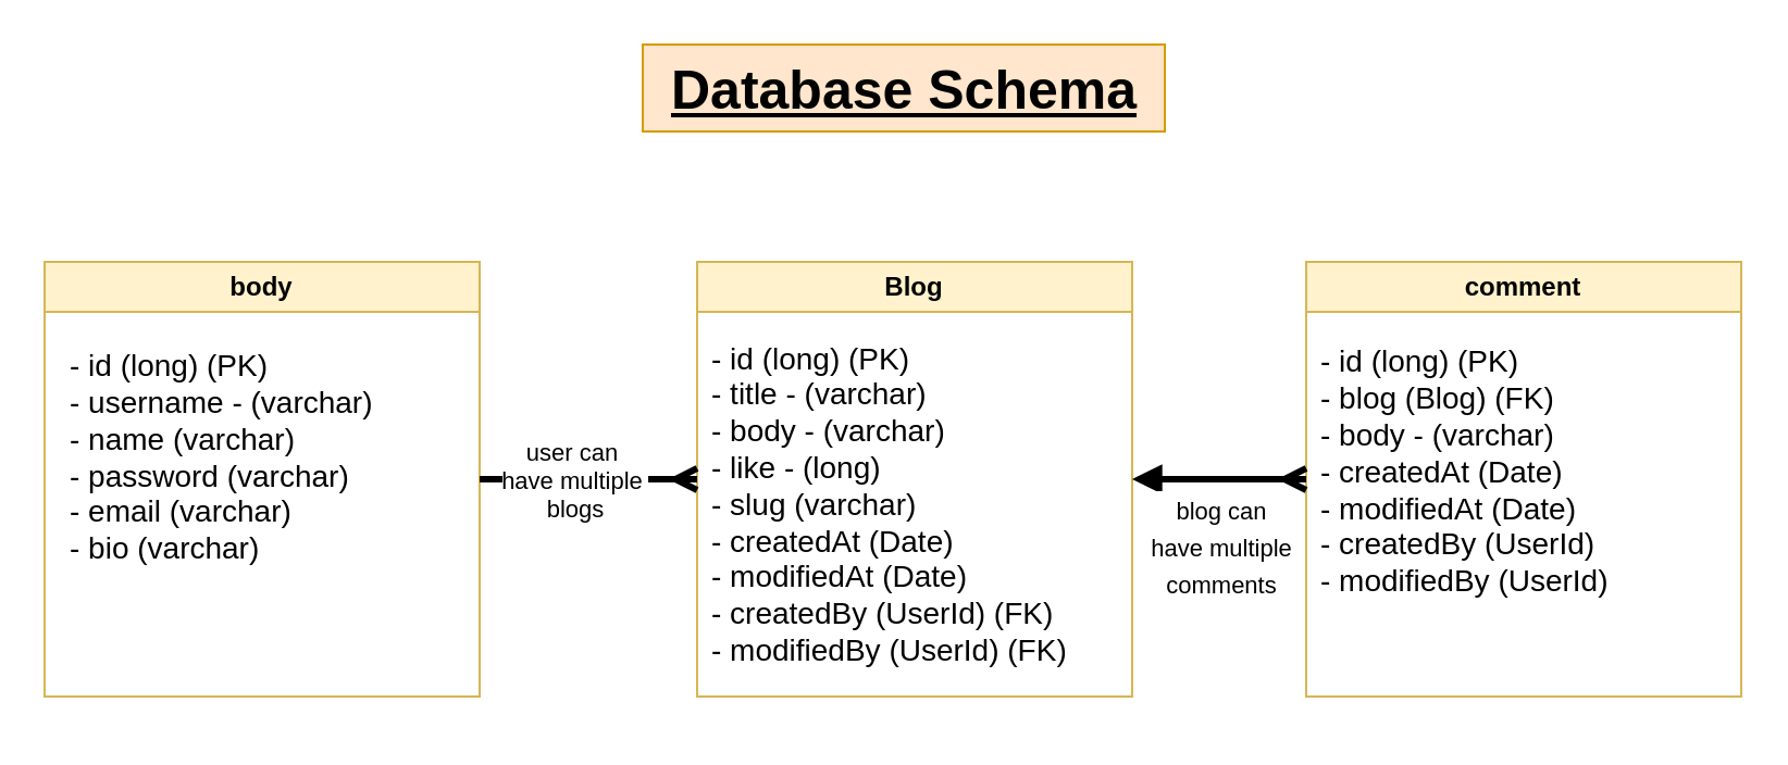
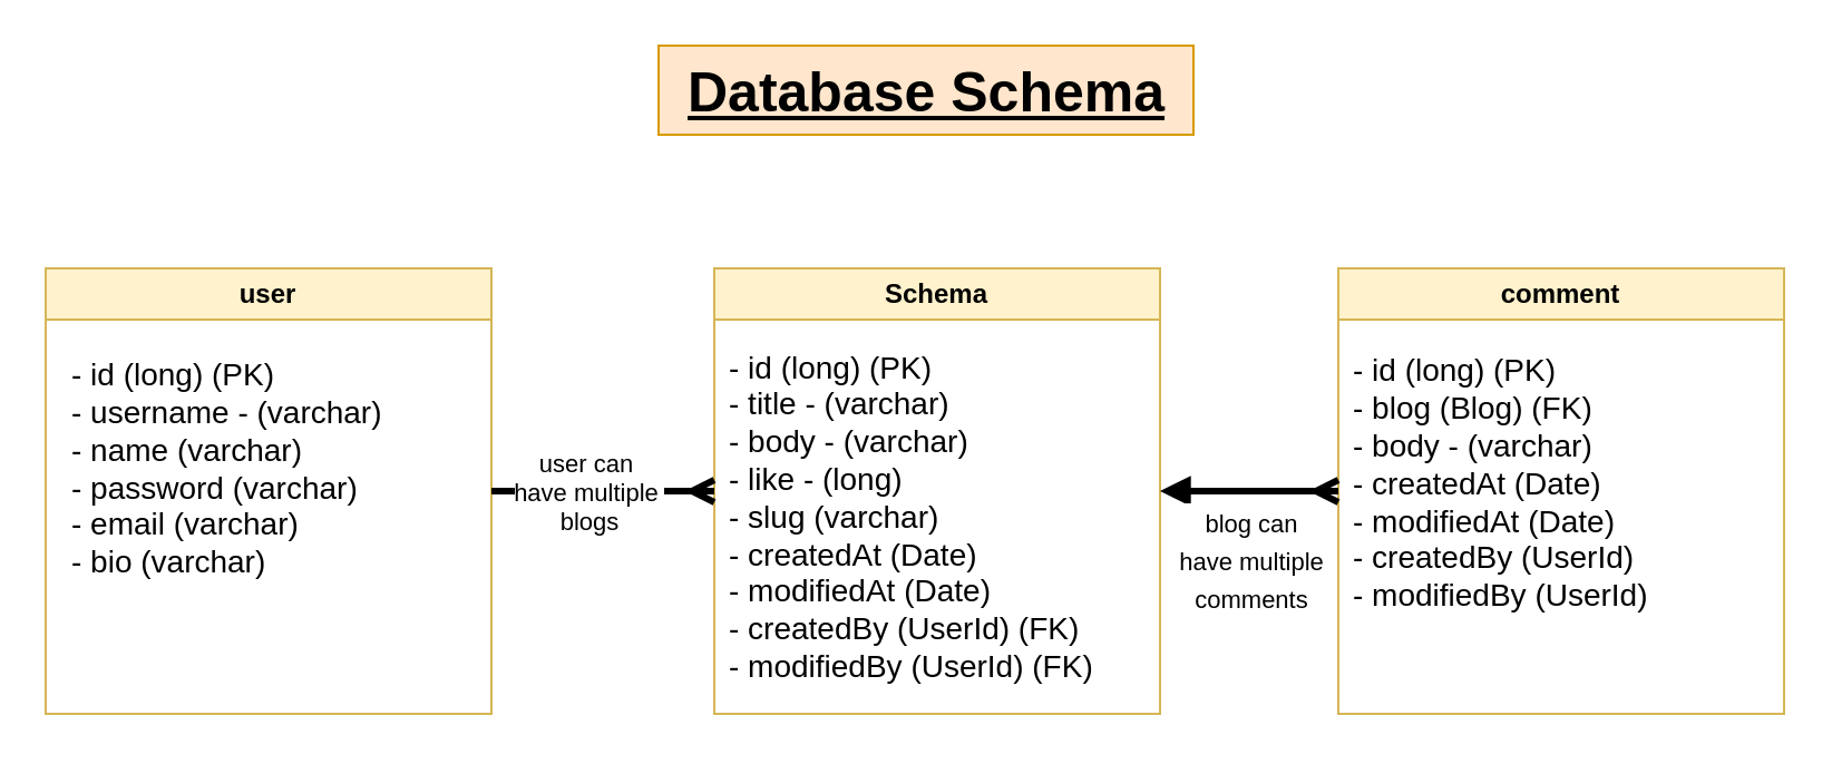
  <mxCell id="0" />
  <mxCell id="1" parent="0" />
- <mxCell id="2" value="body" style="swimlane;whiteSpace=wrap;html=1;fillColor=#fff2cc;strokeColor=#d6b656;" parent="1" vertex="1"><mxGeometry x="20" y="120" width="200" height="200" as="geometry" /></mxCell>
+ <mxCell id="2" value="user" style="swimlane;whiteSpace=wrap;html=1;fillColor=#fff2cc;strokeColor=#d6b656;" parent="1" vertex="1"><mxGeometry x="20" y="120" width="200" height="200" as="geometry" /></mxCell>
  <mxCell id="3" value="&lt;font style=&quot;font-size: 14px;&quot;&gt;- id (long) (PK)&lt;br&gt;&lt;/font&gt;&lt;div style=&quot;font-size: 14px;&quot;&gt;&lt;span style=&quot;background-color: initial;&quot;&gt;&lt;font style=&quot;font-size: 14px;&quot;&gt;- username - (varchar)&lt;/font&gt;&lt;/span&gt;&lt;/div&gt;&lt;div style=&quot;font-size: 14px;&quot;&gt;&lt;font style=&quot;font-size: 14px;&quot;&gt;&lt;span style=&quot;background-color: initial;&quot;&gt;- name (&lt;/span&gt;varchar&lt;span style=&quot;background-color: initial;&quot;&gt;)&lt;/span&gt;&lt;/font&gt;&lt;/div&gt;&lt;div style=&quot;font-size: 14px;&quot;&gt;- password (varchar)&lt;/div&gt;&lt;div style=&quot;font-size: 14px;&quot;&gt;- email (varchar)&lt;/div&gt;&lt;div style=&quot;font-size: 14px;&quot;&gt;- bio (varchar)&lt;/div&gt;" style="text;html=1;align=left;verticalAlign=middle;resizable=0;points=[];autosize=1;strokeColor=none;fillColor=none;" parent="2" vertex="1"><mxGeometry x="10" y="35" width="160" height="110" as="geometry" /></mxCell>
- <mxCell id="4" value="Blog" style="swimlane;whiteSpace=wrap;html=1;fillColor=#fff2cc;strokeColor=#d6b656;" parent="1" vertex="1"><mxGeometry x="320" y="120" width="200" height="200" as="geometry" /></mxCell>
+ <mxCell id="4" value="Schema" style="swimlane;whiteSpace=wrap;html=1;fillColor=#fff2cc;strokeColor=#d6b656;" parent="1" vertex="1"><mxGeometry x="320" y="120" width="200" height="200" as="geometry" /></mxCell>
  <mxCell id="5" value="&lt;font style=&quot;font-size: 14px;&quot;&gt;- id (long) (PK)&lt;br&gt;&lt;/font&gt;&lt;div style=&quot;font-size: 14px;&quot;&gt;&lt;span style=&quot;background-color: initial;&quot;&gt;&lt;font style=&quot;font-size: 14px;&quot;&gt;- title - (varchar)&lt;/font&gt;&lt;/span&gt;&lt;/div&gt;&lt;div style=&quot;font-size: 14px;&quot;&gt;&lt;span style=&quot;background-color: initial;&quot;&gt;&lt;font style=&quot;font-size: 14px;&quot;&gt;- body - (varchar)&lt;/font&gt;&lt;/span&gt;&lt;/div&gt;&lt;div style=&quot;font-size: 14px;&quot;&gt;&lt;font style=&quot;font-size: 14px;&quot;&gt;- like - (long)&lt;/font&gt;&lt;/div&gt;&lt;div style=&quot;font-size: 14px;&quot;&gt;&lt;font style=&quot;font-size: 14px;&quot;&gt;&lt;span style=&quot;background-color: initial;&quot;&gt;- slug (&lt;/span&gt;varchar&lt;span style=&quot;background-color: initial;&quot;&gt;)&lt;/span&gt;&lt;/font&gt;&lt;/div&gt;&lt;div style=&quot;font-size: 14px;&quot;&gt;&lt;font style=&quot;font-size: 14px;&quot;&gt;- createdAt (Date)&lt;/font&gt;&lt;/div&gt;&lt;div style=&quot;font-size: 14px;&quot;&gt;&lt;font style=&quot;font-size: 14px;&quot;&gt;- modifiedAt (Date)&lt;/font&gt;&lt;/div&gt;&lt;div style=&quot;font-size: 14px;&quot;&gt;&lt;font style=&quot;font-size: 14px;&quot;&gt;- createdBy (UserId) (FK)&lt;/font&gt;&lt;/div&gt;&lt;div style=&quot;font-size: 14px;&quot;&gt;&lt;font style=&quot;font-size: 14px;&quot;&gt;- modifiedBy (UserId) (FK)&lt;/font&gt;&lt;/div&gt;&lt;span style=&quot;background-color: initial; font-size: 14px;&quot;&gt;&lt;br&gt;&lt;/span&gt;" style="text;html=1;align=left;verticalAlign=middle;resizable=0;points=[];autosize=1;strokeColor=none;fillColor=none;" parent="4" vertex="1"><mxGeometry x="5" y="30" width="190" height="180" as="geometry" /></mxCell>
  <mxCell id="6" value="comment" style="swimlane;whiteSpace=wrap;html=1;fillColor=#fff2cc;strokeColor=#d6b656;" parent="1" vertex="1"><mxGeometry x="600" y="120" width="200" height="200" as="geometry" /></mxCell>
  <mxCell id="7" value="&lt;font style=&quot;font-size: 14px;&quot;&gt;- id (long) (PK)&lt;br&gt;- blog (Blog) (FK)&lt;br&gt;&lt;/font&gt;&lt;div style=&quot;font-size: 14px;&quot;&gt;&lt;span style=&quot;background-color: initial;&quot;&gt;&lt;font style=&quot;font-size: 14px;&quot;&gt;- body - (varchar)&lt;/font&gt;&lt;/span&gt;&lt;/div&gt;&lt;div style=&quot;font-size: 14px;&quot;&gt;&lt;div style=&quot;border-color: var(--border-color);&quot;&gt;&lt;font style=&quot;font-size: 14px;&quot;&gt;- createdAt (Date)&lt;/font&gt;&lt;/div&gt;&lt;div style=&quot;border-color: var(--border-color);&quot;&gt;&lt;font style=&quot;font-size: 14px;&quot;&gt;- modifiedAt (Date)&lt;/font&gt;&lt;/div&gt;&lt;div style=&quot;border-color: var(--border-color);&quot;&gt;&lt;font style=&quot;font-size: 14px;&quot;&gt;- createdBy (UserId)&lt;/font&gt;&lt;/div&gt;&lt;div style=&quot;border-color: var(--border-color);&quot;&gt;&lt;font style=&quot;font-size: 14px;&quot;&gt;- modifiedBy (UserId)&lt;/font&gt;&lt;/div&gt;&lt;div style=&quot;border-color: var(--border-color);&quot;&gt;&lt;/div&gt;&lt;br style=&quot;border-color: var(--border-color);&quot;&gt;&lt;/div&gt;" style="text;html=1;align=left;verticalAlign=middle;resizable=0;points=[];autosize=1;strokeColor=none;fillColor=none;" parent="6" vertex="1"><mxGeometry x="5" y="30" width="160" height="150" as="geometry" /></mxCell>
  <mxCell id="8" value="&lt;font style=&quot;font-size: 25px;&quot;&gt;&lt;b&gt;&lt;u&gt;Database Schema&lt;/u&gt;&lt;/b&gt;&lt;/font&gt;" style="text;html=1;align=center;verticalAlign=middle;resizable=0;points=[];autosize=1;strokeColor=#d79b00;fillColor=#ffe6cc;" parent="1" vertex="1"><mxGeometry x="295" y="20" width="240" height="40" as="geometry" /></mxCell>
  <mxCell id="9" value="" style="endArrow=ERmany;html=1;rounded=0;fontSize=14;fontColor=#000000;exitX=1;exitY=0.5;exitDx=0;exitDy=0;endFill=0;strokeWidth=3;entryX=0;entryY=0.5;entryDx=0;entryDy=0;" parent="1" source="2" target="4" edge="1"><mxGeometry width="50" height="50" relative="1" as="geometry"><mxPoint x="340" y="270" as="sourcePoint" /><mxPoint x="320" y="220" as="targetPoint" /></mxGeometry></mxCell>
  <mxCell id="10" value="user can&amp;nbsp;&lt;br&gt;have multiple&amp;nbsp;&lt;br&gt;blogs" style="edgeLabel;html=1;align=center;verticalAlign=middle;resizable=0;points=[];fontSize=11;fontColor=#000000;" parent="9" vertex="1" connectable="0"><mxGeometry x="-0.311" y="-3" relative="1" as="geometry"><mxPoint x="9" y="-3" as="offset" /></mxGeometry></mxCell>
  <mxCell id="11" value="" style="endArrow=block;html=1;rounded=0;strokeWidth=3;fontSize=14;fontColor=#000000;exitX=0;exitY=0.5;exitDx=0;exitDy=0;startArrow=ERmany;startFill=0;entryX=1;entryY=0.5;entryDx=0;entryDy=0;" parent="1" source="6" target="4" edge="1"><mxGeometry width="50" height="50" relative="1" as="geometry"><mxPoint x="375" y="390" as="sourcePoint" /><mxPoint x="420" y="320" as="targetPoint" /></mxGeometry></mxCell>
  <mxCell id="12" value="&lt;font style=&quot;font-size: 11px;&quot;&gt;blog can &lt;br&gt;have multiple &lt;br&gt;comments&lt;/font&gt;" style="edgeLabel;html=1;align=center;verticalAlign=middle;resizable=0;points=[];fontSize=14;fontColor=#000000;" parent="11" vertex="1" connectable="0"><mxGeometry x="-0.05" y="3" relative="1" as="geometry"><mxPoint x="-2" y="27" as="offset" /></mxGeometry></mxCell>
